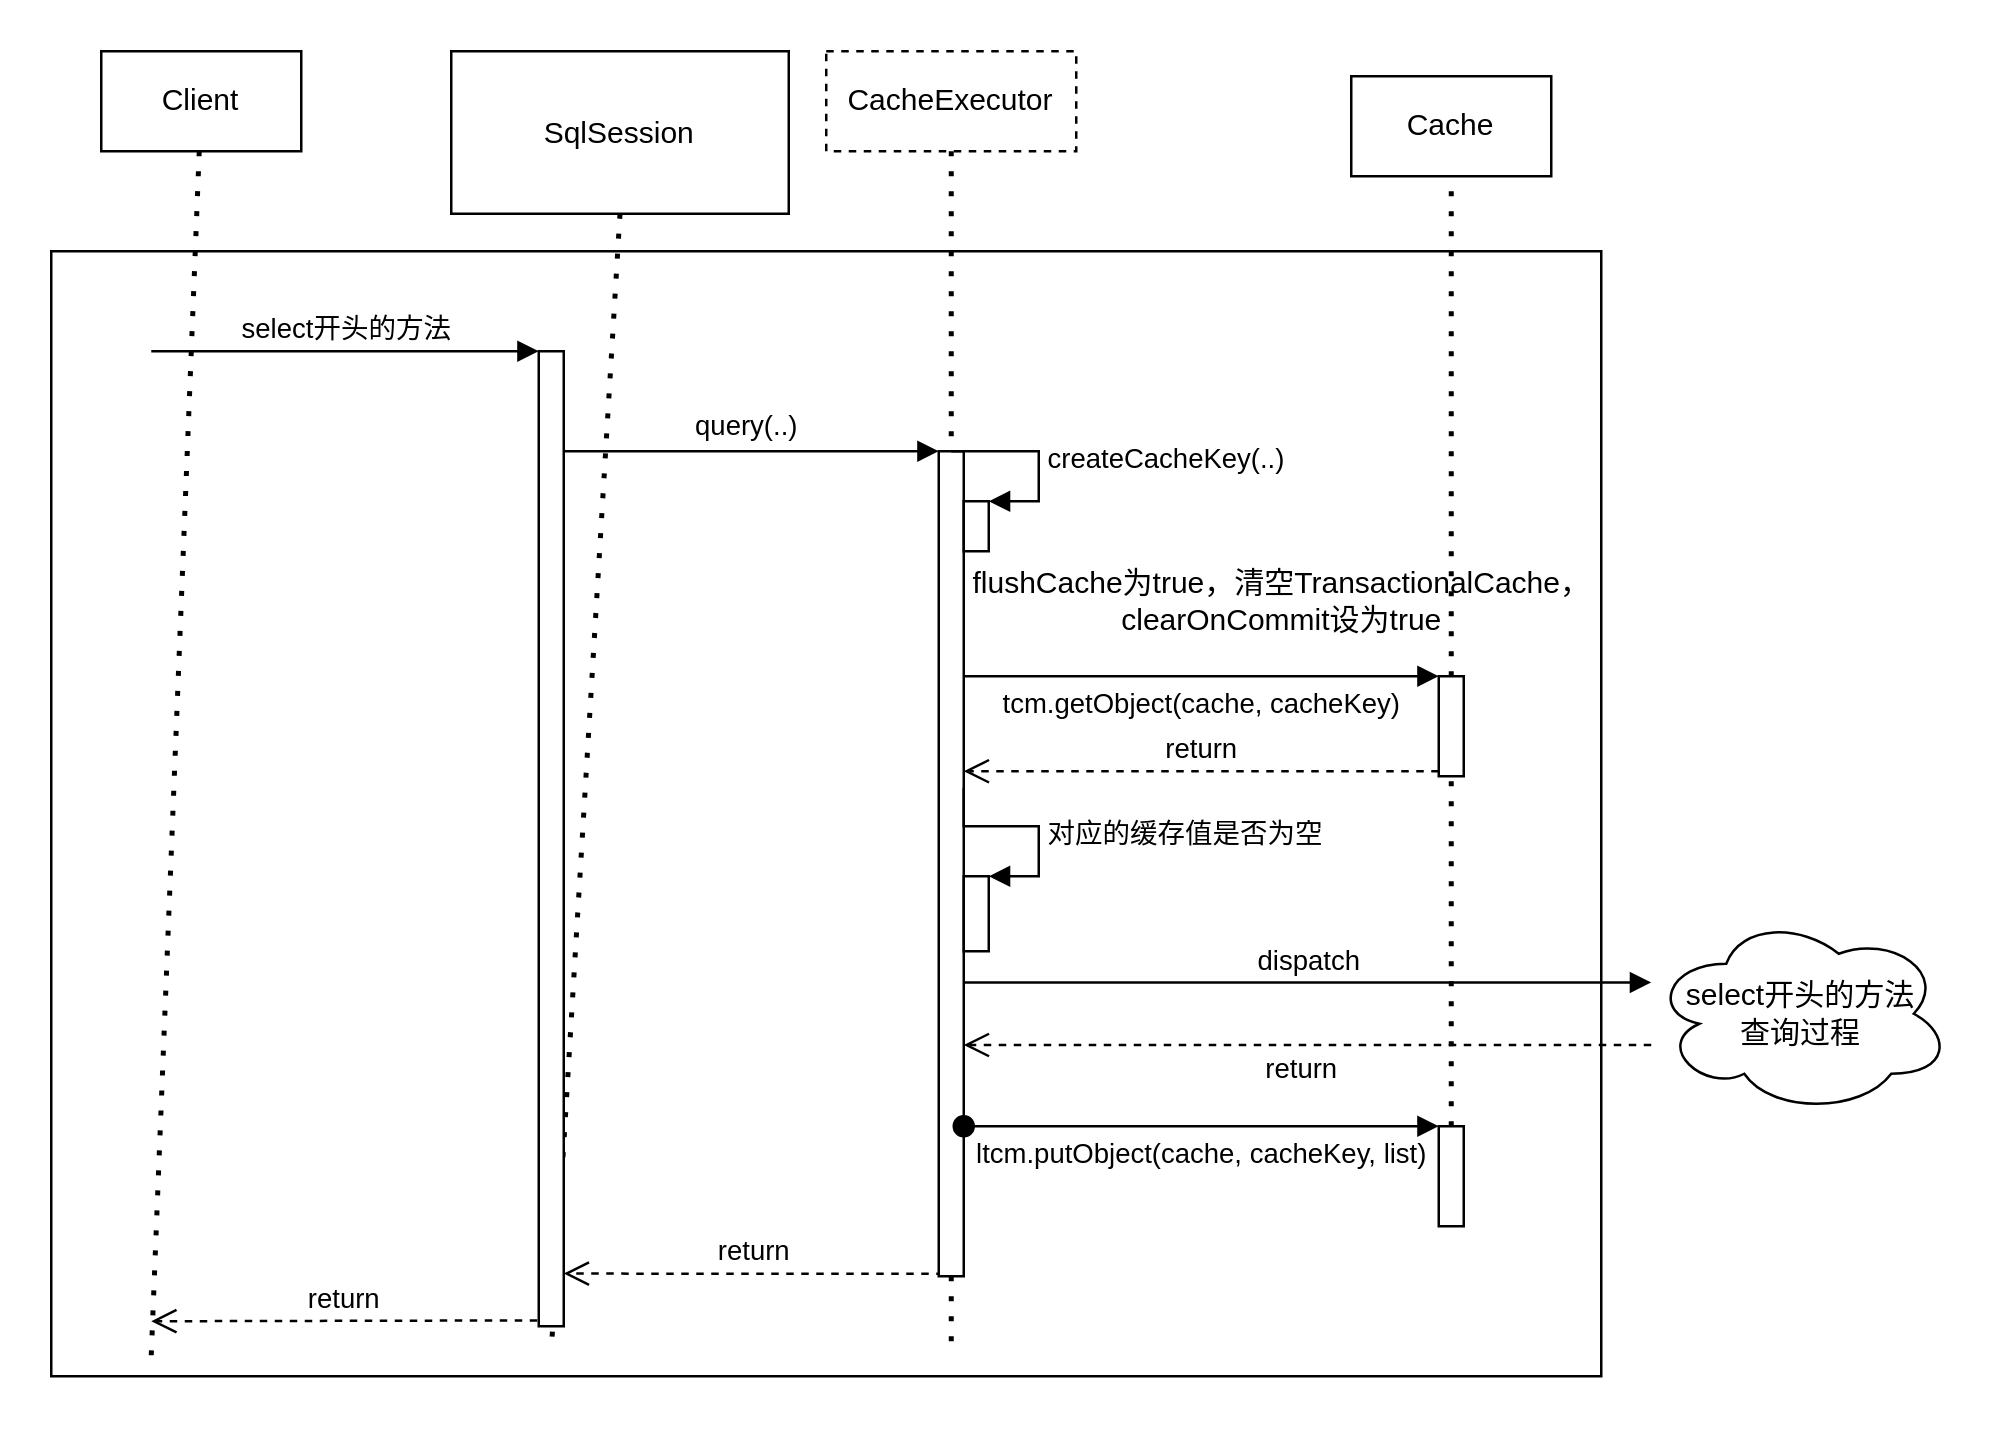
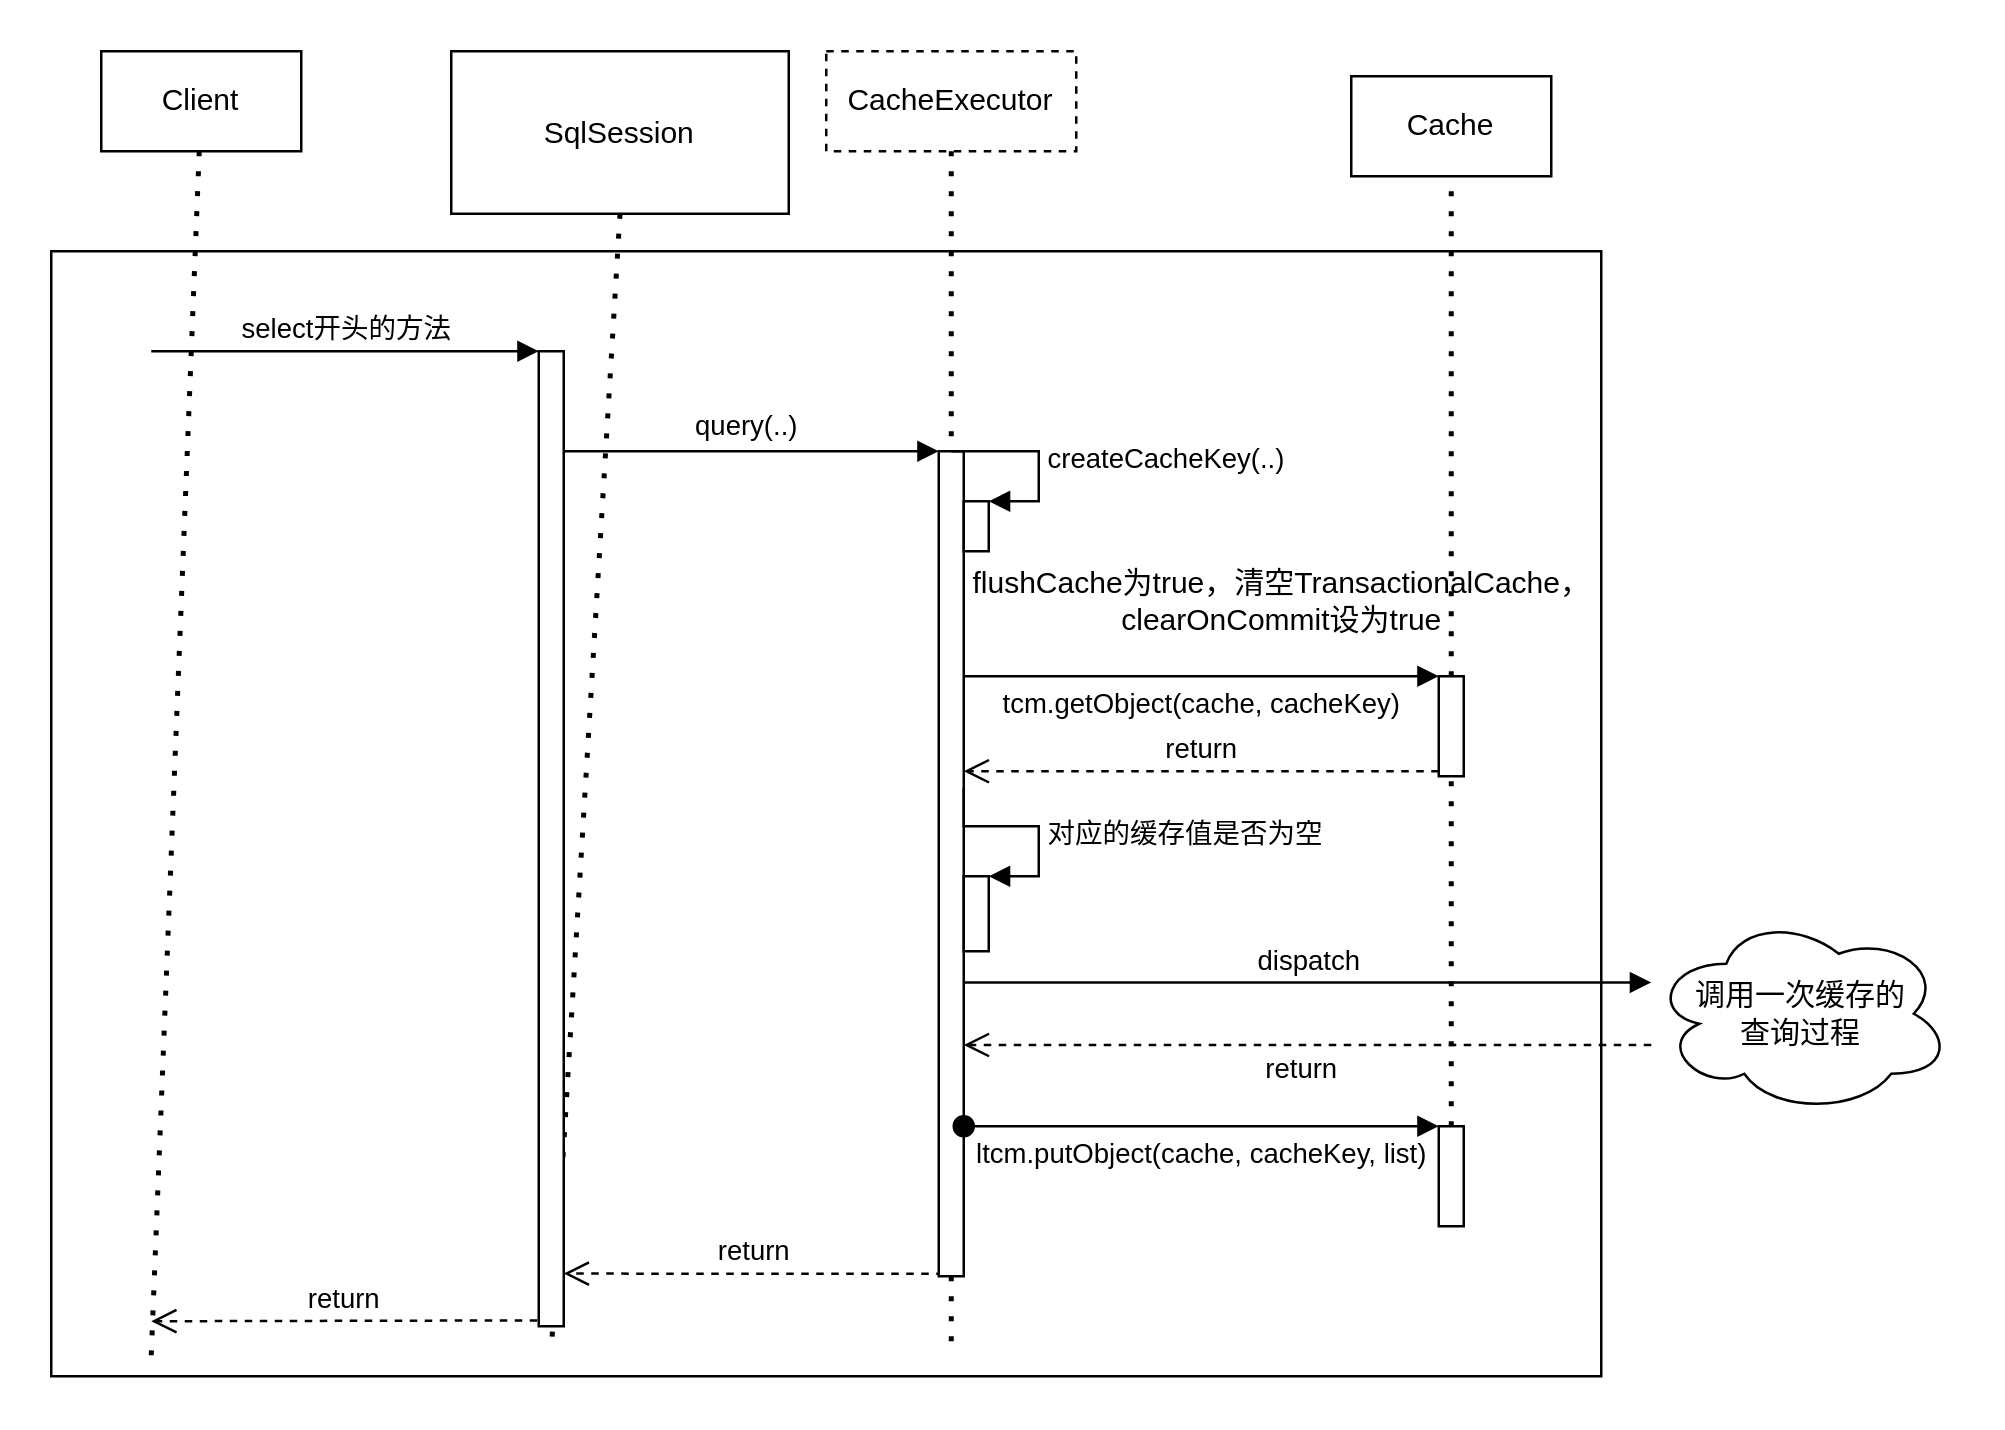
  <mxCell id="0" />
  <mxCell id="1" parent="0" />
  <mxCell id="2" value="" style="rounded=0;whiteSpace=wrap;html=1;" parent="1" vertex="1"><mxGeometry x="20" y="100" width="620" height="450" as="geometry" /></mxCell>
  <mxCell id="3" value="Client" style="rounded=0;whiteSpace=wrap;html=1;" parent="1" vertex="1"><mxGeometry x="40" y="20" width="80" height="40" as="geometry" /></mxCell>
  <mxCell id="4" value="Cache" style="rounded=0;whiteSpace=wrap;html=1;" parent="1" vertex="1"><mxGeometry x="540" y="30" width="80" height="40" as="geometry" /></mxCell>
  <mxCell id="5" value="SqlSession" style="rounded=0;whiteSpace=wrap;html=1;" parent="1" vertex="1"><mxGeometry x="180" y="20" width="135" height="65" as="geometry" /></mxCell>
  <mxCell id="6" value="CacheExecutor" style="rounded=0;whiteSpace=wrap;html=1;dashed=1;" parent="1" vertex="1"><mxGeometry x="330" y="20" width="100" height="40" as="geometry" /></mxCell>
  <mxCell id="7" value="" style="endArrow=none;dashed=1;html=1;dashPattern=1 3;strokeWidth=2;" parent="1" source="3" edge="1"><mxGeometry width="50" height="50" relative="1" as="geometry"><mxPoint x="370" y="150" as="sourcePoint" /><mxPoint x="60" y="541.6" as="targetPoint" /></mxGeometry></mxCell>
  <mxCell id="8" value="" style="endArrow=none;dashed=1;html=1;dashPattern=1 3;strokeWidth=2;exitX=0.5;exitY=1;exitDx=0;exitDy=0;" parent="1" source="5" edge="1"><mxGeometry width="50" height="50" relative="1" as="geometry"><mxPoint x="70" y="70" as="sourcePoint" /><mxPoint x="220" y="540" as="targetPoint" /></mxGeometry></mxCell>
  <mxCell id="9" value="" style="endArrow=none;dashed=1;html=1;dashPattern=1 3;strokeWidth=2;exitX=0.5;exitY=1;exitDx=0;exitDy=0;" parent="1" source="16" edge="1"><mxGeometry width="50" height="50" relative="1" as="geometry"><mxPoint x="230" y="70" as="sourcePoint" /><mxPoint x="380" y="540" as="targetPoint" /></mxGeometry></mxCell>
  <mxCell id="10" value="" style="endArrow=classic;html=1;" parent="1" edge="1"><mxGeometry width="50" height="50" relative="1" as="geometry"><mxPoint x="220" y="180" as="sourcePoint" /><mxPoint x="220" y="180" as="targetPoint" /></mxGeometry></mxCell>
  <mxCell id="11" value="" style="html=1;points=[];perimeter=orthogonalPerimeter;" parent="1" vertex="1"><mxGeometry x="215" y="140" width="10" height="390" as="geometry" /></mxCell>
  <mxCell id="12" value="select开头的方法" style="html=1;verticalAlign=bottom;endArrow=block;entryX=0;entryY=0;" parent="1" target="11" edge="1"><mxGeometry relative="1" as="geometry"><mxPoint x="60" y="140" as="sourcePoint" /><mxPoint as="offset" /></mxGeometry></mxCell>
  <mxCell id="13" value="return" style="html=1;verticalAlign=bottom;endArrow=open;dashed=1;endSize=8;exitX=-0.06;exitY=0.994;exitDx=0;exitDy=0;exitPerimeter=0;" parent="1" source="11" edge="1"><mxGeometry relative="1" as="geometry"><mxPoint x="60" y="528" as="targetPoint" /></mxGeometry></mxCell>
  <mxCell id="14" value="query(..)" style="html=1;verticalAlign=bottom;endArrow=block;entryX=0;entryY=0;" parent="1" source="11" target="16" edge="1"><mxGeometry x="-0.033" y="1" relative="1" as="geometry"><mxPoint x="300" y="-30" as="sourcePoint" /><mxPoint as="offset" /></mxGeometry></mxCell>
  <mxCell id="15" value="return" style="html=1;verticalAlign=bottom;endArrow=open;dashed=1;endSize=8;exitX=0.2;exitY=0.997;exitDx=0;exitDy=0;exitPerimeter=0;entryX=1;entryY=0.946;entryDx=0;entryDy=0;entryPerimeter=0;" parent="1" source="16" target="11" edge="1"><mxGeometry relative="1" as="geometry"><mxPoint x="260" y="326" as="targetPoint" /></mxGeometry></mxCell>
  <mxCell id="16" value="" style="html=1;points=[];perimeter=orthogonalPerimeter;" parent="1" vertex="1"><mxGeometry x="375" y="180" width="10" height="330" as="geometry" /></mxCell>
  <mxCell id="17" value="" style="endArrow=none;dashed=1;html=1;dashPattern=1 3;strokeWidth=2;exitX=0.5;exitY=1;exitDx=0;exitDy=0;" parent="1" source="6" target="16" edge="1"><mxGeometry width="50" height="50" relative="1" as="geometry"><mxPoint x="380" y="60" as="sourcePoint" /><mxPoint x="380" y="540" as="targetPoint" /></mxGeometry></mxCell>
  <mxCell id="18" value="tcm.getObject(cache, cacheKey)" style="html=1;verticalAlign=bottom;endArrow=block;entryX=0;entryY=0;" parent="1" source="16" target="26" edge="1"><mxGeometry y="-20" relative="1" as="geometry"><mxPoint x="470" y="190" as="sourcePoint" /><mxPoint as="offset" /></mxGeometry></mxCell>
  <mxCell id="19" value="return" style="html=1;verticalAlign=bottom;endArrow=open;dashed=1;endSize=8;exitX=0;exitY=0.95;" parent="1" source="26" edge="1" target="16"><mxGeometry relative="1" as="geometry"><mxPoint x="420" y="308" as="targetPoint" /></mxGeometry></mxCell>
  <mxCell id="20" value="" style="html=1;points=[];perimeter=orthogonalPerimeter;" parent="1" vertex="1"><mxGeometry x="385" y="350" width="10" height="30" as="geometry" /></mxCell>
  <mxCell id="21" value="对应的缓存值是否为空" style="edgeStyle=orthogonalEdgeStyle;html=1;align=left;spacingLeft=2;endArrow=block;rounded=0;entryX=1;entryY=0;exitX=1;exitY=0.408;exitDx=0;exitDy=0;exitPerimeter=0;" parent="1" source="16" target="20" edge="1"><mxGeometry x="0.134" relative="1" as="geometry"><mxPoint x="600" y="310" as="sourcePoint" /><Array as="points"><mxPoint x="385" y="330" /><mxPoint x="415" y="330" /><mxPoint x="415" y="350" /></Array><mxPoint as="offset" /></mxGeometry></mxCell>
  <mxCell id="22" value="dispatch" style="html=1;verticalAlign=bottom;endArrow=block;entryX=0;entryY=0;entryDx=0;entryDy=27.5;entryPerimeter=0;" parent="1" source="16" edge="1"><mxGeometry width="80" relative="1" as="geometry"><mxPoint x="230" y="430" as="sourcePoint" /><mxPoint x="660" y="392.5" as="targetPoint" /></mxGeometry></mxCell>
  <mxCell id="23" value="return" style="html=1;verticalAlign=bottom;endArrow=open;dashed=1;endSize=8;exitX=0;exitY=0;exitDx=0;exitDy=52.5;exitPerimeter=0;" parent="1" target="16" edge="1"><mxGeometry x="0.018" y="18" relative="1" as="geometry"><mxPoint x="660" y="417.5" as="sourcePoint" /><mxPoint x="230" y="430" as="targetPoint" /><mxPoint as="offset" /></mxGeometry></mxCell>
  <mxCell id="24" value="ltcm.putObject(cache, cacheKey, list)" style="html=1;verticalAlign=bottom;startArrow=oval;endArrow=block;startSize=8;" parent="1" source="16" target="28" edge="1"><mxGeometry y="-20" relative="1" as="geometry"><mxPoint x="475" y="450" as="sourcePoint" /><mxPoint as="offset" /></mxGeometry></mxCell>
  <mxCell id="25" value="" style="endArrow=none;dashed=1;html=1;dashPattern=1 3;strokeWidth=2;entryX=0.5;entryY=1;entryDx=0;entryDy=0;" parent="1" source="26" target="4" edge="1"><mxGeometry width="50" height="50" relative="1" as="geometry"><mxPoint y="580" as="sourcePoint" x="580" /><mxPoint x="300" y="300" as="targetPoint" /></mxGeometry></mxCell>
  <mxCell id="26" value="" style="html=1;points=[];perimeter=orthogonalPerimeter;" parent="1" vertex="1"><mxGeometry x="575" y="270" width="10" height="40" as="geometry" /></mxCell>
  <mxCell id="27" value="" style="endArrow=none;dashed=1;html=1;dashPattern=1 3;strokeWidth=2;entryX=0.5;entryY=1;entryDx=0;entryDy=0;" parent="1" source="28" target="26" edge="1"><mxGeometry width="50" height="50" relative="1" as="geometry"><mxPoint y="580" as="sourcePoint" x="580" /><mxPoint y="60" as="targetPoint" x="580" /></mxGeometry></mxCell>
  <mxCell id="28" value="" style="html=1;points=[];perimeter=orthogonalPerimeter;" parent="1" vertex="1"><mxGeometry x="575" y="450" width="10" height="40" as="geometry" /></mxCell>
  <mxCell id="29" value="" style="html=1;points=[];perimeter=orthogonalPerimeter;" parent="1" vertex="1"><mxGeometry x="385" y="200" width="10" height="20" as="geometry" /></mxCell>
  <mxCell id="30" value="createCacheKey(..)" style="edgeStyle=orthogonalEdgeStyle;html=1;align=left;spacingLeft=2;endArrow=block;rounded=0;entryX=1;entryY=0;" parent="1" target="29" edge="1"><mxGeometry relative="1" as="geometry"><mxPoint x="380" y="180" as="sourcePoint" /><Array as="points"><mxPoint x="415" y="180" /></Array></mxGeometry></mxCell>
  <mxCell id="31" value="flushCache为true，清空TransactionalCache，clearOnCommit设为true" style="text;html=1;strokeColor=none;fillColor=none;align=center;verticalAlign=middle;whiteSpace=wrap;rounded=0;" parent="1" vertex="1"><mxGeometry x="385" y="230" width="255" height="20" as="geometry" /></mxCell>
- <mxCell id="32" value="select开头的方法&lt;br&gt;查询过程" style="ellipse;shape=cloud;whiteSpace=wrap;html=1;" vertex="1" parent="1"><mxGeometry x="660" y="365" width="120" height="80" as="geometry" /></mxCell>
+ <mxCell id="32" value="调用一次缓存的&lt;br&gt;查询过程" style="ellipse;shape=cloud;whiteSpace=wrap;html=1;" vertex="1" parent="1"><mxGeometry x="660" y="365" width="120" height="80" as="geometry" /></mxCell>
